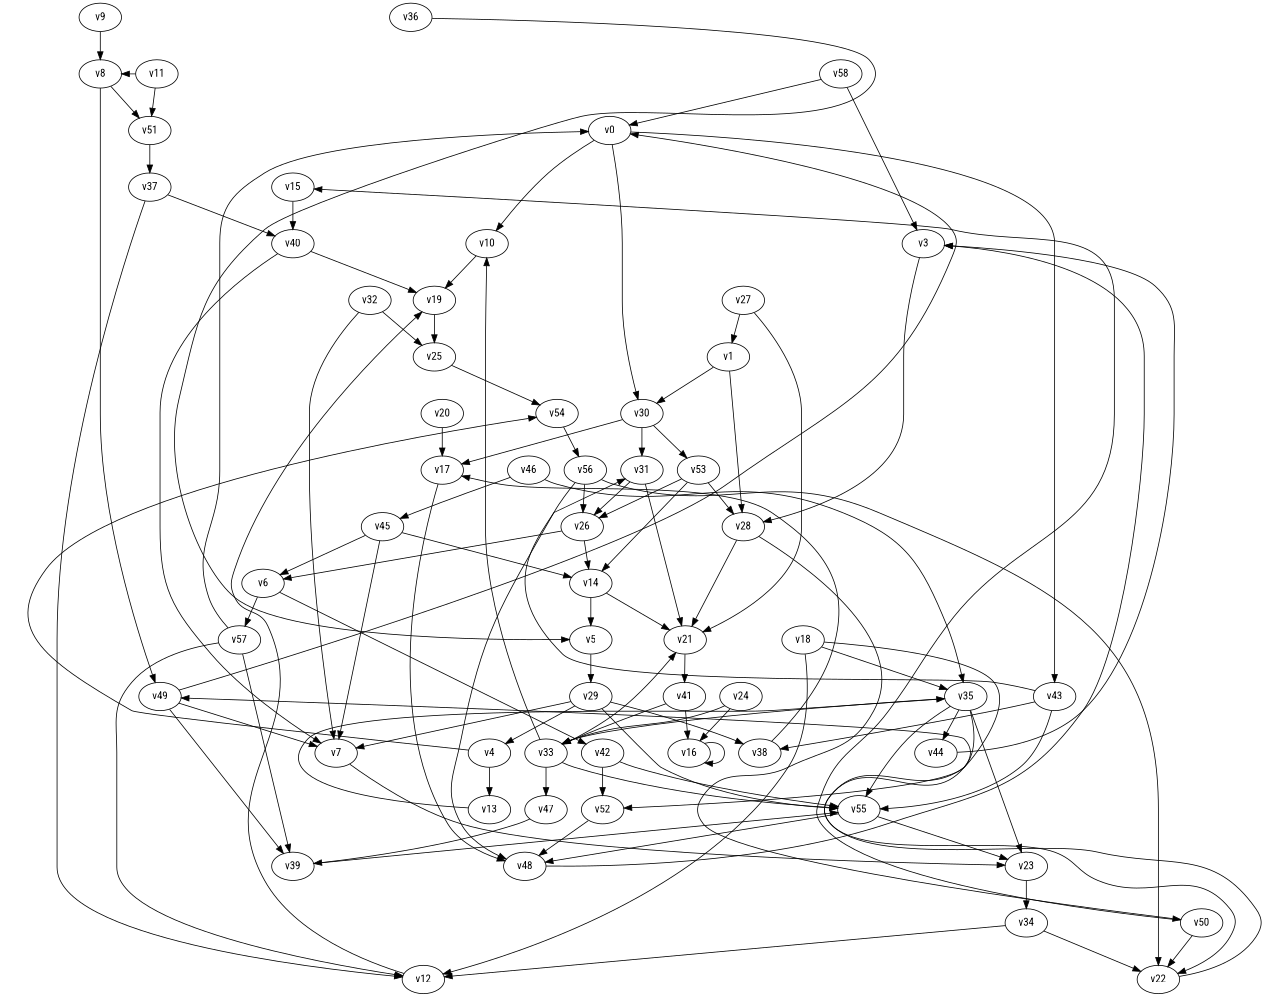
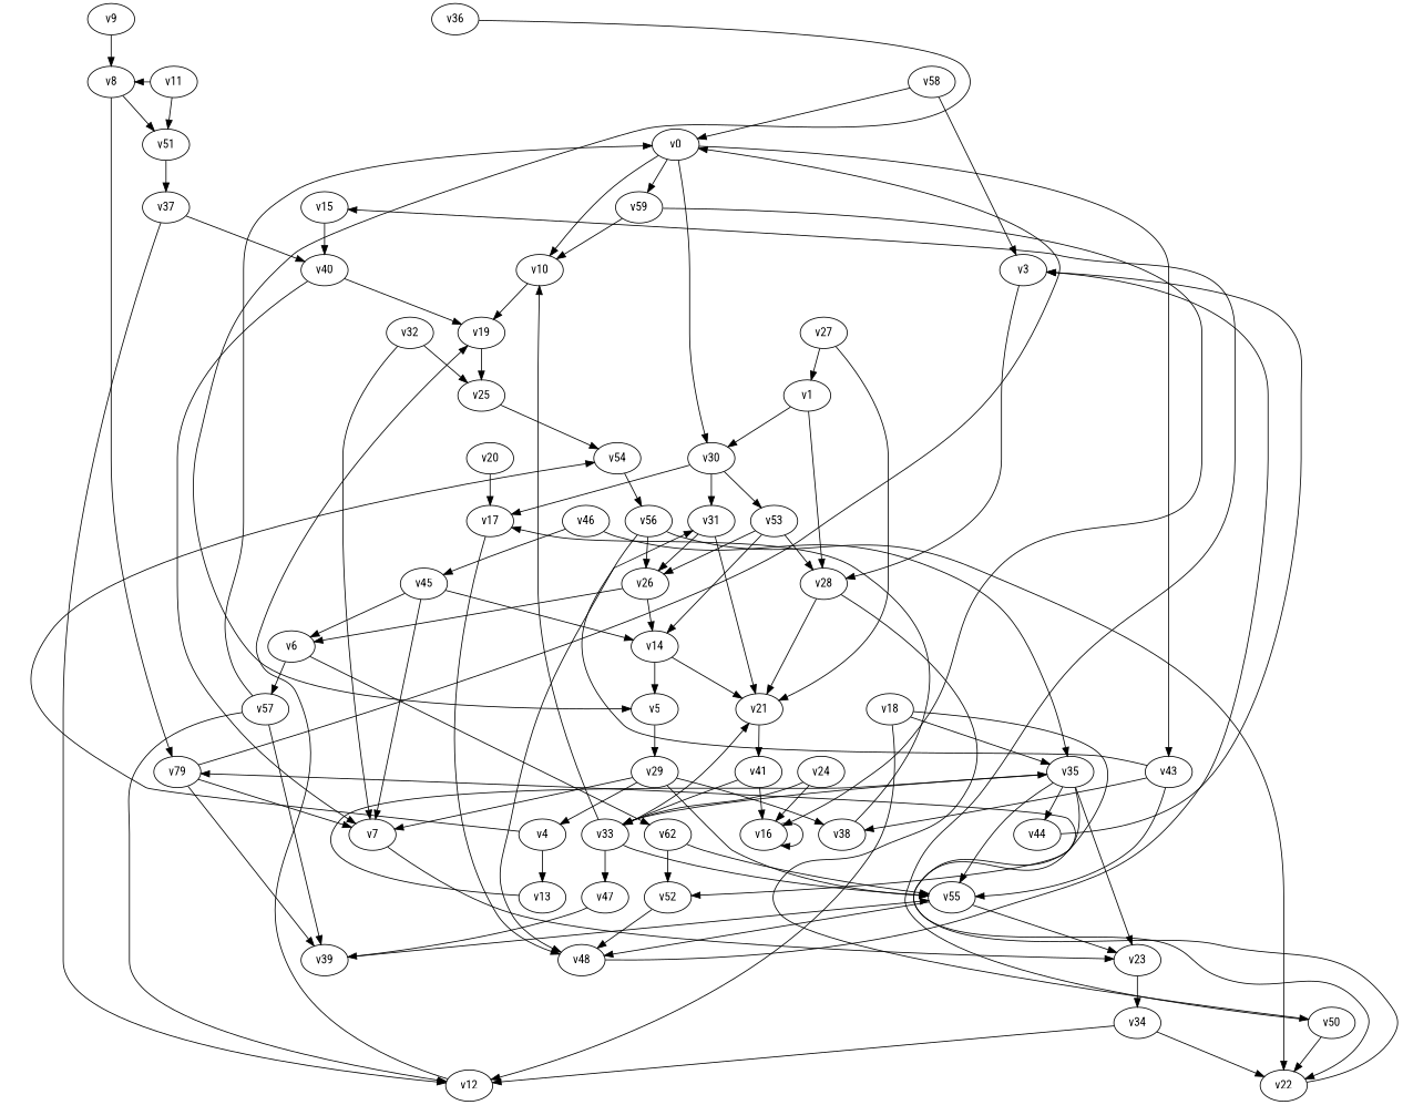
  digraph {
    fontname="Roboto Condensed"
    node [fontname="Roboto Condensed" player=1]
    edge [fontname="Roboto Condensed"]
    v0 [player=0]
    v10
    v30 [player=0]
    v43
+   v59 [player=0]
    v19 [player=0]
    v17
    v31
    v53
    v38 [player=0]
    v55
    v16 [player=0]
    v1 [player=0]
    v28
    v21
    v50 [player=0]
    v26 [player=0]
    v6
    v14
    v3
    v4 [player=0]
    v13 [player=0]
    v54
    v35 [player=0]
    v56 [player=0]
    v5
    v29
    v7
-   v42 [player=0]
+   v42 [player=0 label=v62]
    v57 [player=0]
    v52
    v12
    v39
    v23 [player=0]
    v34
    v8
-   v49
+   v49 [label=v79]
    v51
    v37
    v9 [player=0]
    v32
    v25
    v11
    v33 [player=0]
    v44 [player=0]
    v41 [player=0]
    v15 [player=0]
    v40
    v48
    v18
    v22 [player=0]
    v20
    v24 [player=0]
    v47 [player=0]
    v27 [player=0]
    v36
    v45 [player=0]
    v46
    v58
    v0 -> v10
    v0 -> v30
    v0 -> v43
+   v0 -> v59
    v10 -> v19
    v30 -> v17
    v30 -> v31
    v30 -> v53
    v43 -> v31 [constraint="t mod 5 == 0"]
    v43 -> v38
    v43 -> v55
+   v59 -> v10
+   v59 -> v16 [constraint="t mod 4 == 3"]
    v19 -> v25
    v17 -> v48
    v31 -> v21
    v31 -> v26
    v53 -> v28
    v53 -> v26 [constraint="t mod 2 == 1"]
    v53 -> v14
    v38 -> v17 [constraint="t mod 3 == 0"]
    v55 -> v23
    v55 -> v48
    v16 -> v16
    v1 -> v30
    v1 -> v28
    v28 -> v21
    v28 -> v50 [constraint="t mod 3 == 2"]
    v21 -> v41
    v50 -> v15 [constraint="t mod 5 == 0"]
    v50 -> v22
    v26 -> v6
    v26 -> v14
    v6 -> v42 [constraint="t >= 2"]
    v6 -> v57
    v14 -> v21
    v14 -> v5
    v3 -> v28
    v4 -> v13
    v4 -> v54 [constraint="t mod 4 == 3"]
    v13 -> v35 [constraint="t >= 2"]
    v54 -> v56
    v35 -> v55
    v35 -> v52 [constraint="t >= 2"]
    v35 -> v23
    v35 -> v33
    v35 -> v44
    v56 -> v26
    v56 -> v48
    v56 -> v22
    v5 -> v29
    v29 -> v38
    v29 -> v55
    v29 -> v4
    v29 -> v7
    v7 -> v23 [constraint="t < 6"]
    v42 -> v55
    v42 -> v52
    v57 -> v0
    v57 -> v12
    v57 -> v39
    v52 -> v48
    v12 -> v19 [constraint="t mod 5 == 3"]
    v39 -> v55 [constraint="t mod 5 == 0"]
    v23 -> v34
    v34 -> v12
    v34 -> v22
    v8 -> v49
    v8 -> v51
    v49 -> v0 [constraint="t < 6"]
    v49 -> v7
    v49 -> v39
    v51 -> v37
    v37 -> v12
    v37 -> v40
    v9 -> v8
    v32 -> v7
    v32 -> v25
    v25 -> v54
    v11 -> v8 [constraint="t < 8"]
    v11 -> v51
    v33 -> v10
    v33 -> v55
    v33 -> v21
    v33 -> v47
    v44 -> v3 [constraint="t >= 2"]
    v41 -> v16
    v41 -> v33
    v15 -> v40
    v40 -> v19
    v40 -> v7
    v48 -> v3 [constraint="t < 5"]
    v18 -> v35
    v18 -> v12
    v18 -> v22 [constraint="t >= 1"]
    v22 -> v49 [constraint="t mod 5 == 1"]
    v20 -> v17
    v24 -> v16
    v24 -> v33 [constraint="t >= 1"]
    v47 -> v39
    v27 -> v1
    v27 -> v21
    v36 -> v5 [constraint="t < 9"]
    v45 -> v6
    v45 -> v14
    v45 -> v7
    v46 -> v35
    v46 -> v45
    v58 -> v0
    v58 -> v3
  }
